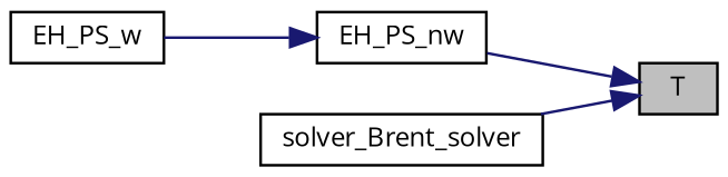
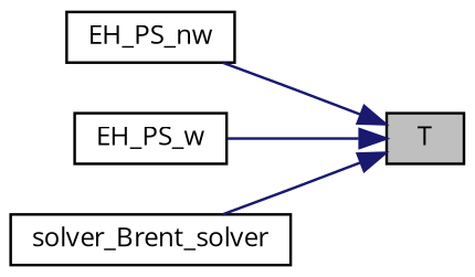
  digraph {
    fontname="Open Sans"
    rankdir=RL
    node [color=black fillcolor=white fontname="Open Sans" fontsize=10 shape=record style=filled]
    edge [color=midnightblue dir=back fontname="Open Sans" fontsize=10 labelfontname=Helvetica labelfontsize=10 style=solid]
    n1 [fillcolor=grey75 fontcolor=black height=0.2 label=T width=0.4]
    n2 [height=0.2 label=EH_PS_nw width=0.4]
    n3 [height=0.2 label=EH_PS_w width=0.4]
    n4 [height=0.2 label=solver_Brent_solver width=0.4]
    n1 -> n2
-   n2 -> n3
+   n1 -> n3
    n1 -> n4
  }
